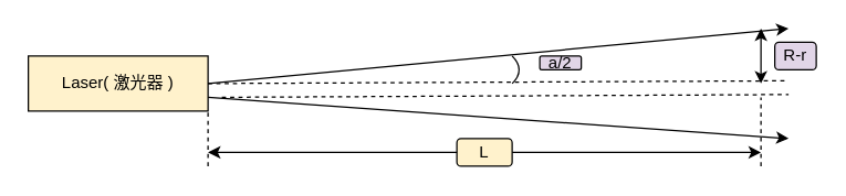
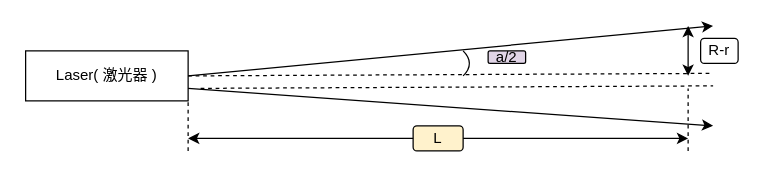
  <mxCell id="0" />
  <mxCell id="1" parent="0" />
- <mxCell id="2" value="Laser( 激光器 )" style="rounded=0;whiteSpace=wrap;html=1;fillColor=#fff2cc;" vertex="1" parent="1"><mxGeometry x="20" y="40" width="130" height="40" as="geometry" /></mxCell>
+ <mxCell id="2" value="Laser( 激光器 )" style="rounded=0;whiteSpace=wrap;html=1;" vertex="1" parent="1"><mxGeometry x="20" y="40" width="130" height="40" as="geometry" /></mxCell>
  <mxCell id="3" value="" style="endArrow=none;dashed=1;html=1;rounded=0;exitX=1;exitY=0.5;exitDx=0;exitDy=0;" edge="1" parent="1" source="2"><mxGeometry width="50" height="50" relative="1" as="geometry"><mxPoint x="230" y="60" as="sourcePoint" /><mxPoint x="570" y="58" as="targetPoint" /></mxGeometry></mxCell>
  <mxCell id="4" value="" style="endArrow=classic;html=1;rounded=0;exitX=1;exitY=0.5;exitDx=0;exitDy=0;" edge="1" parent="1" source="2"><mxGeometry width="50" height="50" relative="1" as="geometry"><mxPoint x="350" y="180" as="sourcePoint" /><mxPoint x="570" y="20" as="targetPoint" /></mxGeometry></mxCell>
  <mxCell id="5" value="" style="endArrow=classic;html=1;rounded=0;exitX=1;exitY=0.75;exitDx=0;exitDy=0;" edge="1" parent="1" source="2"><mxGeometry width="50" height="50" relative="1" as="geometry"><mxPoint x="250" y="140" as="sourcePoint" /><mxPoint x="570" y="100" as="targetPoint" /></mxGeometry></mxCell>
  <mxCell id="6" value="" style="endArrow=none;dashed=1;html=1;rounded=0;exitX=1;exitY=0.5;exitDx=0;exitDy=0;" edge="1" parent="1"><mxGeometry width="50" height="50" relative="1" as="geometry"><mxPoint x="160" y="70" as="sourcePoint" /><mxPoint x="570" y="68" as="targetPoint" /></mxGeometry></mxCell>
  <mxCell id="7" value="L" style="rounded=1;whiteSpace=wrap;html=1;fillColor=#fff2cc;" vertex="1" parent="1"><mxGeometry x="330" y="100" width="40" height="20" as="geometry" /></mxCell>
  <mxCell id="8" value="" style="endArrow=classic;html=1;rounded=0;exitX=1;exitY=0.5;exitDx=0;exitDy=0;" edge="1" parent="1" source="7"><mxGeometry width="50" height="50" relative="1" as="geometry"><mxPoint x="350" y="220" as="sourcePoint" /><mxPoint x="550" y="110" as="targetPoint" /></mxGeometry></mxCell>
  <mxCell id="9" value="" style="endArrow=classic;html=1;rounded=0;" edge="1" parent="1"><mxGeometry width="50" height="50" relative="1" as="geometry"><mxPoint x="330" y="110" as="sourcePoint" /><mxPoint x="150" y="110" as="targetPoint" /></mxGeometry></mxCell>
  <mxCell id="10" value="" style="endArrow=classic;startArrow=classic;html=1;rounded=0;" edge="1" parent="1"><mxGeometry width="50" height="50" relative="1" as="geometry"><mxPoint x="550" y="60" as="sourcePoint" /><mxPoint x="550" y="20" as="targetPoint" /></mxGeometry></mxCell>
- <mxCell id="11" value="R-r" style="rounded=1;whiteSpace=wrap;html=1;fillColor=#e1d5e7;" vertex="1" parent="1"><mxGeometry x="560" y="30" width="30" height="20" as="geometry" /></mxCell>
+ <mxCell id="11" value="R-r" style="rounded=1;whiteSpace=wrap;html=1;" vertex="1" parent="1"><mxGeometry x="560" y="30" width="30" height="20" as="geometry" /></mxCell>
  <mxCell id="12" value="" style="endArrow=none;html=1;rounded=0;curved=1;" edge="1" parent="1"><mxGeometry width="50" height="50" relative="1" as="geometry"><mxPoint x="370" y="60" as="sourcePoint" /><mxPoint x="370" y="40" as="targetPoint" /><Array as="points"><mxPoint x="380" y="50" /></Array></mxGeometry></mxCell>
  <mxCell id="13" value="a/2" style="rounded=1;whiteSpace=wrap;html=1;fillColor=#e1d5e7;" vertex="1" parent="1"><mxGeometry x="390" y="40" width="30" height="10" as="geometry" /></mxCell>
  <mxCell id="14" value="" style="endArrow=none;dashed=1;html=1;rounded=0;entryX=1;entryY=1;entryDx=0;entryDy=0;" edge="1" parent="1" target="2"><mxGeometry width="50" height="50" relative="1" as="geometry"><mxPoint x="150" y="120" as="sourcePoint" /><mxPoint x="400" y="70" as="targetPoint" /></mxGeometry></mxCell>
  <mxCell id="15" value="" style="endArrow=none;dashed=1;html=1;rounded=0;" edge="1" parent="1"><mxGeometry width="50" height="50" relative="1" as="geometry"><mxPoint x="550" y="120" as="sourcePoint" /><mxPoint x="550" y="70" as="targetPoint" /></mxGeometry></mxCell>
